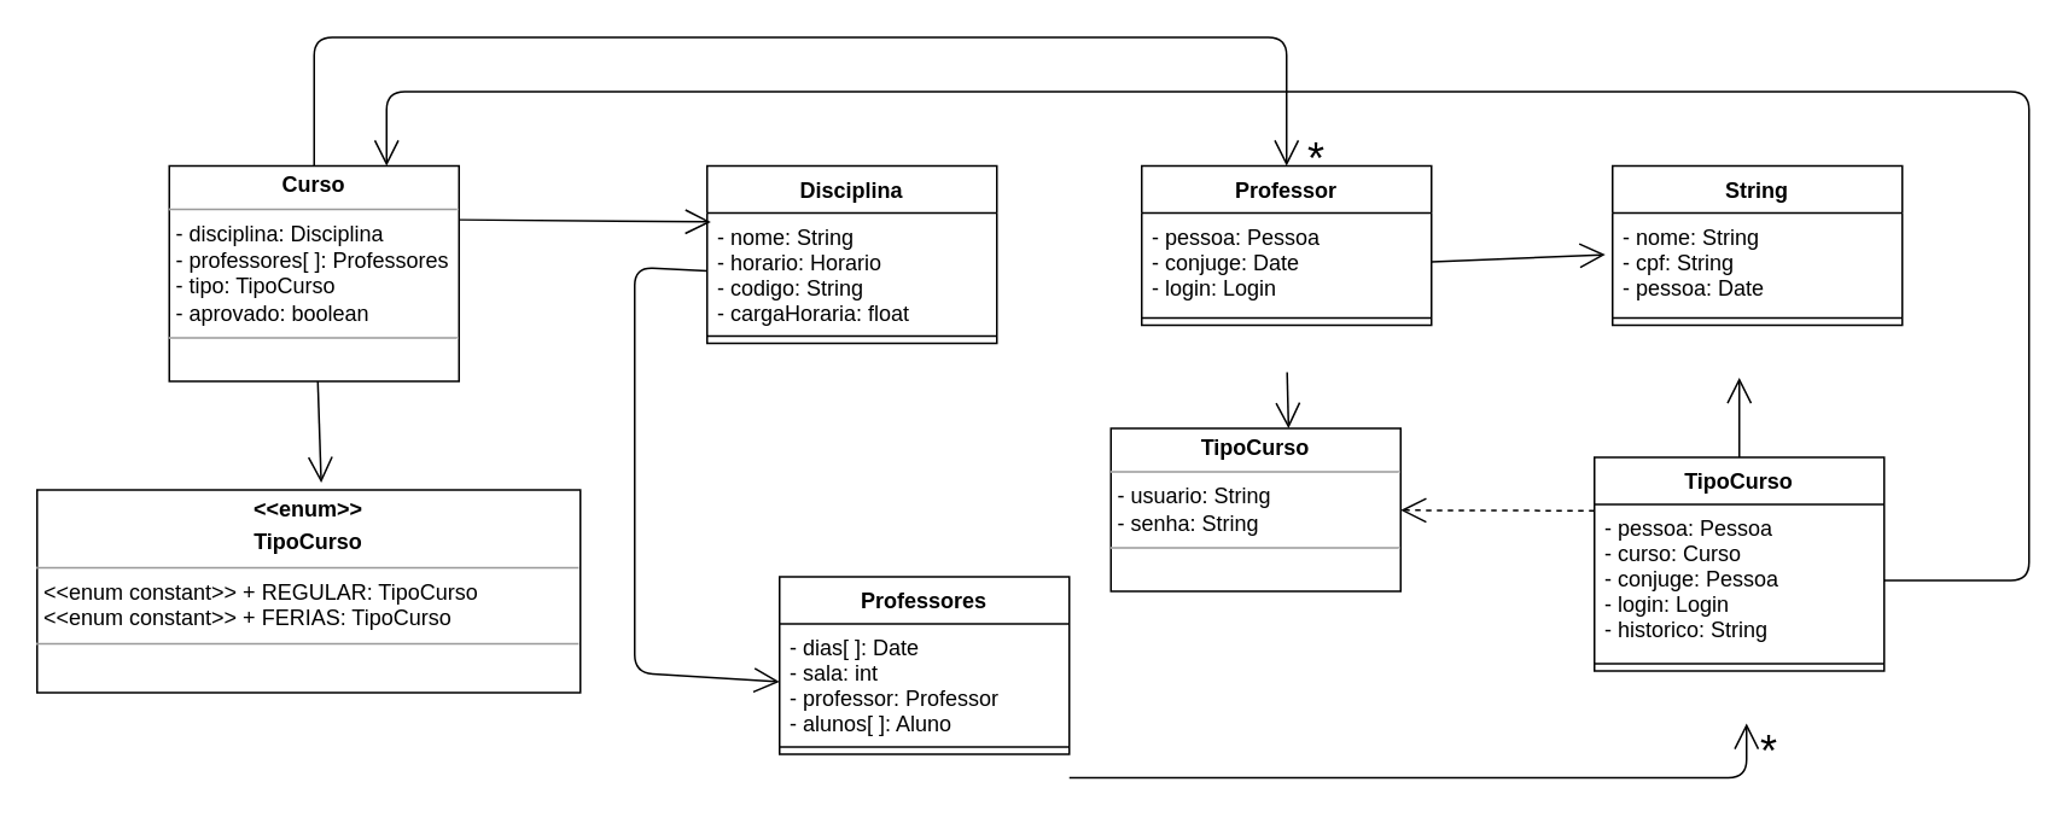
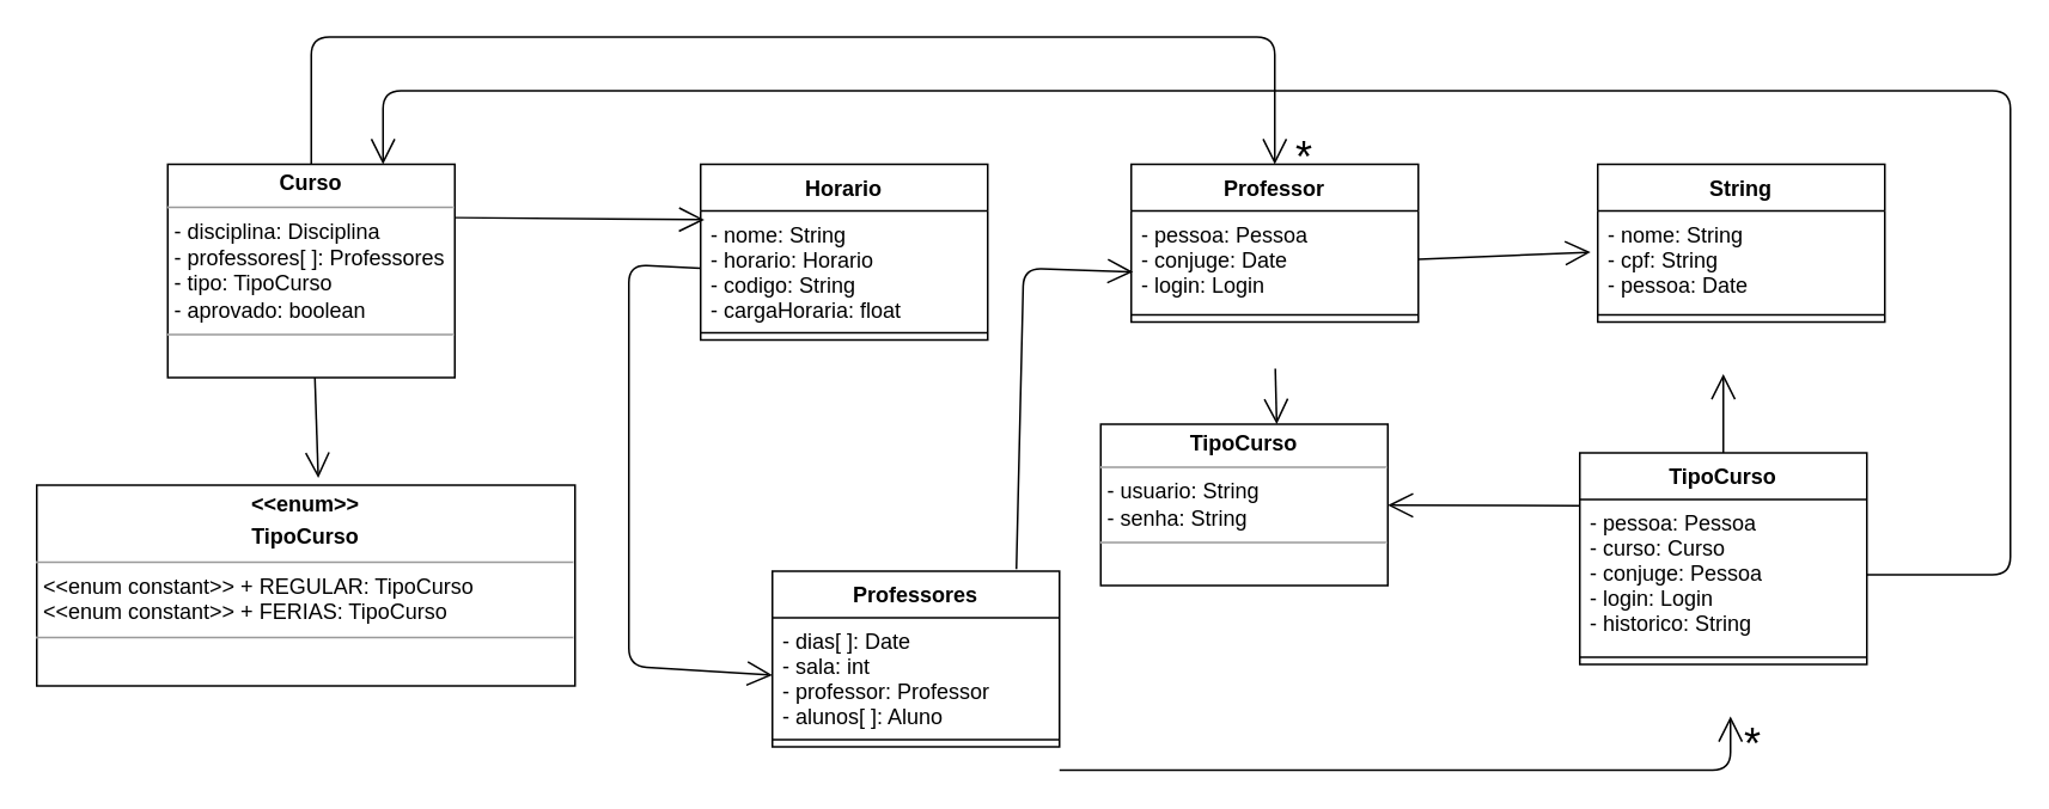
  <mxCell id="0" />
  <mxCell id="1" parent="0" />
  <mxCell id="2" value="String" style="swimlane;fontStyle=1;align=center;verticalAlign=top;childLayout=stackLayout;horizontal=1;startSize=26;horizontalStack=0;resizeParent=1;resizeParentMax=0;resizeLast=0;collapsible=1;marginBottom=0;" parent="1" vertex="1"><mxGeometry x="890" y="91" width="160" height="88" as="geometry" /></mxCell>
  <mxCell id="3" value="- nome: String&#10;- cpf: String&#10;- pessoa: Date&#10;" style="text;strokeColor=none;fillColor=none;align=left;verticalAlign=top;spacingLeft=4;spacingRight=4;overflow=hidden;rotatable=0;points=[[0,0.5],[1,0.5]];portConstraint=eastwest;" parent="2" vertex="1"><mxGeometry y="26" width="160" height="54" as="geometry" /></mxCell>
  <mxCell id="4" value="" style="line;strokeWidth=1;fillColor=none;align=left;verticalAlign=middle;spacingTop=-1;spacingLeft=3;spacingRight=3;rotatable=0;labelPosition=right;points=[];portConstraint=eastwest;" parent="2" vertex="1"><mxGeometry y="80" width="160" height="8" as="geometry" /></mxCell>
  <mxCell id="5" value="Professor" style="swimlane;fontStyle=1;align=center;verticalAlign=top;childLayout=stackLayout;horizontal=1;startSize=26;horizontalStack=0;resizeParent=1;resizeParentMax=0;resizeLast=0;collapsible=1;marginBottom=0;" parent="1" vertex="1"><mxGeometry x="630" y="91" width="160" height="88" as="geometry" /></mxCell>
  <mxCell id="6" value="- pessoa: Pessoa&#10;- conjuge: Date&#10;- login: Login&#10;" style="text;strokeColor=none;fillColor=none;align=left;verticalAlign=top;spacingLeft=4;spacingRight=4;overflow=hidden;rotatable=0;points=[[0,0.5],[1,0.5]];portConstraint=eastwest;" parent="5" vertex="1"><mxGeometry y="26" width="160" height="54" as="geometry" /></mxCell>
  <mxCell id="7" value="" style="line;strokeWidth=1;fillColor=none;align=left;verticalAlign=middle;spacingTop=-1;spacingLeft=3;spacingRight=3;rotatable=0;labelPosition=right;points=[];portConstraint=eastwest;" parent="5" vertex="1"><mxGeometry y="80" width="160" height="8" as="geometry" /></mxCell>
  <mxCell id="8" style="edgeStyle=none;orthogonalLoop=1;jettySize=auto;html=1;exitX=0.5;exitY=0;exitDx=0;exitDy=0;entryX=0.438;entryY=1.115;entryDx=0;entryDy=0;entryPerimeter=0;endArrow=open;endFill=1;endSize=12;fontSize=12;" parent="1" source="10" edge="1"><mxGeometry relative="1" as="geometry"><mxPoint x="960" y="208" as="targetPoint" /></mxGeometry></mxCell>
- <mxCell id="9" style="edgeStyle=none;orthogonalLoop=1;jettySize=auto;html=1;exitX=0;exitY=0.25;exitDx=0;exitDy=0;endArrow=open;endFill=1;endSize=12;fontSize=12;dashed=1;" parent="1" source="10" target="21" edge="1"><mxGeometry relative="1" as="geometry" /></mxCell>
+ <mxCell id="9" style="edgeStyle=none;orthogonalLoop=1;jettySize=auto;html=1;exitX=0;exitY=0.25;exitDx=0;exitDy=0;endArrow=open;endFill=1;endSize=12;fontSize=12;" parent="1" source="10" target="21" edge="1"><mxGeometry relative="1" as="geometry" /></mxCell>
  <mxCell id="10" value="TipoCurso" style="swimlane;fontStyle=1;align=center;verticalAlign=top;childLayout=stackLayout;horizontal=1;startSize=26;horizontalStack=0;resizeParent=1;resizeParentMax=0;resizeLast=0;collapsible=1;marginBottom=0;" parent="1" vertex="1"><mxGeometry x="880" y="252" width="160" height="118" as="geometry" /></mxCell>
  <mxCell id="11" value="- pessoa: Pessoa&#10;- curso: Curso&#10;- conjuge: Pessoa&#10;- login: Login&#10;- historico: String&#10;" style="text;strokeColor=none;fillColor=none;align=left;verticalAlign=top;spacingLeft=4;spacingRight=4;overflow=hidden;rotatable=0;points=[[0,0.5],[1,0.5]];portConstraint=eastwest;" parent="10" vertex="1"><mxGeometry y="26" width="160" height="84" as="geometry" /></mxCell>
  <mxCell id="12" value="" style="line;strokeWidth=1;fillColor=none;align=left;verticalAlign=middle;spacingTop=-1;spacingLeft=3;spacingRight=3;rotatable=0;labelPosition=right;points=[];portConstraint=eastwest;" parent="10" vertex="1"><mxGeometry y="110" width="160" height="8" as="geometry" /></mxCell>
- <mxCell id="13" value="Disciplina" style="swimlane;fontStyle=1;align=center;verticalAlign=top;childLayout=stackLayout;horizontal=1;startSize=26;horizontalStack=0;resizeParent=1;resizeParentMax=0;resizeLast=0;collapsible=1;marginBottom=0;" parent="1" vertex="1"><mxGeometry x="390" y="91" width="160" height="98" as="geometry" /></mxCell>
+ <mxCell id="13" value="Horario" style="swimlane;fontStyle=1;align=center;verticalAlign=top;childLayout=stackLayout;horizontal=1;startSize=26;horizontalStack=0;resizeParent=1;resizeParentMax=0;resizeLast=0;collapsible=1;marginBottom=0;" parent="1" vertex="1"><mxGeometry x="390" y="91" width="160" height="98" as="geometry" /></mxCell>
  <mxCell id="14" value="- nome: String&#10;- horario: Horario&#10;- codigo: String&#10;- cargaHoraria: float&#10;" style="text;strokeColor=none;fillColor=none;align=left;verticalAlign=top;spacingLeft=4;spacingRight=4;overflow=hidden;rotatable=0;points=[[0,0.5],[1,0.5]];portConstraint=eastwest;" parent="13" vertex="1"><mxGeometry y="26" width="160" height="64" as="geometry" /></mxCell>
  <mxCell id="15" value="" style="line;strokeWidth=1;fillColor=none;align=left;verticalAlign=middle;spacingTop=-1;spacingLeft=3;spacingRight=3;rotatable=0;labelPosition=right;points=[];portConstraint=eastwest;" parent="13" vertex="1"><mxGeometry y="90" width="160" height="8" as="geometry" /></mxCell>
+ <mxCell id="16" style="edgeStyle=none;orthogonalLoop=1;jettySize=auto;html=1;exitX=0.85;exitY=-0.012;exitDx=0;exitDy=0;entryX=0.006;entryY=0.63;entryDx=0;entryDy=0;entryPerimeter=0;endArrow=open;endFill=1;endSize=12;fontSize=12;exitPerimeter=0;" parent="1" source="17" target="6" edge="1"><mxGeometry relative="1" as="geometry"><Array as="points"><mxPoint x="570" y="149" /></Array></mxGeometry></mxCell>
  <mxCell id="17" value="Professores" style="swimlane;fontStyle=1;align=center;verticalAlign=top;childLayout=stackLayout;horizontal=1;startSize=26;horizontalStack=0;resizeParent=1;resizeParentMax=0;resizeLast=0;collapsible=1;marginBottom=0;" parent="1" vertex="1"><mxGeometry x="430" y="318" width="160" height="98" as="geometry" /></mxCell>
  <mxCell id="18" value="- dias[ ]: Date&#10;- sala: int&#10;- professor: Professor&#10;- alunos[ ]: Aluno" style="text;strokeColor=none;fillColor=none;align=left;verticalAlign=top;spacingLeft=4;spacingRight=4;overflow=hidden;rotatable=0;points=[[0,0.5],[1,0.5]];portConstraint=eastwest;" parent="17" vertex="1"><mxGeometry y="26" width="160" height="64" as="geometry" /></mxCell>
  <mxCell id="19" value="" style="line;strokeWidth=1;fillColor=none;align=left;verticalAlign=middle;spacingTop=-1;spacingLeft=3;spacingRight=3;rotatable=0;labelPosition=right;points=[];portConstraint=eastwest;" parent="17" vertex="1"><mxGeometry y="90" width="160" height="8" as="geometry" /></mxCell>
  <mxCell id="20" value="*" style="text;html=1;resizable=0;points=[];autosize=1;align=left;verticalAlign=top;spacingTop=-4;fontSize=24;" parent="1" vertex="1"><mxGeometry x="970" y="398" width="20" height="20" as="geometry" /></mxCell>
  <mxCell id="21" value="&lt;p style=&quot;margin: 0px ; margin-top: 4px ; text-align: center&quot;&gt;&lt;b&gt;TipoCurso&lt;/b&gt;&lt;/p&gt;&lt;hr size=&quot;1&quot;&gt;&lt;p style=&quot;margin: 0px ; margin-left: 4px&quot;&gt;- usuario: String&lt;/p&gt;&lt;p style=&quot;margin: 0px ; margin-left: 4px&quot;&gt;- senha: String&lt;/p&gt;&lt;hr size=&quot;1&quot;&gt;&lt;p style=&quot;margin: 0px ; margin-left: 4px&quot;&gt;&lt;br&gt;&lt;/p&gt;" style="verticalAlign=top;align=left;overflow=fill;fontSize=12;fontFamily=Helvetica;html=1;" parent="1" vertex="1"><mxGeometry x="613" y="236" width="160" height="90" as="geometry" /></mxCell>
  <mxCell id="22" value="&lt;p style=&quot;margin: 0px ; margin-top: 4px ; text-align: center&quot;&gt;&lt;b&gt;&amp;lt;&amp;lt;enum&amp;gt;&amp;gt;&lt;/b&gt;&lt;/p&gt;&lt;p style=&quot;margin: 0px ; margin-top: 4px ; text-align: center&quot;&gt;&lt;b&gt;TipoCurso&lt;/b&gt;&lt;/p&gt;&lt;hr size=&quot;1&quot;&gt;&lt;p style=&quot;margin: 0px ; margin-left: 4px&quot;&gt;&amp;lt;&amp;lt;enum constant&amp;gt;&amp;gt; + REGULAR: TipoCurso&lt;/p&gt;&lt;p style=&quot;margin: 0px ; margin-left: 4px&quot;&gt;&amp;lt;&amp;lt;enum constant&amp;gt;&amp;gt; + FERIAS: TipoCurso&lt;/p&gt;&lt;hr size=&quot;1&quot;&gt;&lt;p style=&quot;margin: 0px ; margin-left: 4px&quot;&gt;&lt;br&gt;&lt;/p&gt;&lt;p style=&quot;margin: 0px ; margin-left: 4px&quot;&gt;&lt;br&gt;&lt;/p&gt;" style="verticalAlign=top;align=left;overflow=fill;fontSize=12;fontFamily=Helvetica;html=1;" parent="1" vertex="1"><mxGeometry x="20" y="270" width="300" height="112" as="geometry" /></mxCell>
  <mxCell id="23" style="edgeStyle=none;orthogonalLoop=1;jettySize=auto;html=1;exitX=1;exitY=0.5;exitDx=0;exitDy=0;endArrow=open;endFill=1;endSize=12;fontSize=12;" parent="1" source="6" edge="1"><mxGeometry relative="1" as="geometry"><mxPoint x="886" y="140" as="targetPoint" /></mxGeometry></mxCell>
  <mxCell id="24" style="edgeStyle=none;orthogonalLoop=1;jettySize=auto;html=1;exitX=0;exitY=0.5;exitDx=0;exitDy=0;entryX=0;entryY=0.5;entryDx=0;entryDy=0;endArrow=open;endFill=1;endSize=12;fontSize=12;" parent="1" source="14" target="18" edge="1"><mxGeometry relative="1" as="geometry"><Array as="points"><mxPoint x="350" y="147" /><mxPoint x="350" y="371" /></Array></mxGeometry></mxCell>
  <mxCell id="25" style="edgeStyle=none;orthogonalLoop=1;jettySize=auto;html=1;entryX=0.613;entryY=0;entryDx=0;entryDy=0;endArrow=open;endFill=1;endSize=12;fontSize=12;entryPerimeter=0;" parent="1" target="21" edge="1"><mxGeometry relative="1" as="geometry"><mxPoint x="710.295" y="205" as="sourcePoint" /></mxGeometry></mxCell>
  <mxCell id="26" style="edgeStyle=none;orthogonalLoop=1;jettySize=auto;html=1;entryX=0.523;entryY=-0.036;entryDx=0;entryDy=0;endArrow=open;endFill=1;endSize=12;fontSize=12;entryPerimeter=0;" parent="1" source="29" target="22" edge="1"><mxGeometry relative="1" as="geometry" /></mxCell>
  <mxCell id="27" style="edgeStyle=none;orthogonalLoop=1;jettySize=auto;html=1;exitX=1;exitY=0.25;exitDx=0;exitDy=0;entryX=0.013;entryY=0.077;entryDx=0;entryDy=0;endArrow=open;endFill=1;endSize=12;fontSize=12;entryPerimeter=0;" parent="1" source="29" target="14" edge="1"><mxGeometry relative="1" as="geometry" /></mxCell>
  <mxCell id="28" style="edgeStyle=none;orthogonalLoop=1;jettySize=auto;html=1;exitX=0.5;exitY=0;exitDx=0;exitDy=0;entryX=0.5;entryY=0;entryDx=0;entryDy=0;endArrow=open;endFill=1;endSize=12;fontSize=12;" parent="1" source="29" target="5" edge="1"><mxGeometry relative="1" as="geometry"><Array as="points"><mxPoint x="173" y="20" /><mxPoint x="710" y="20" /></Array></mxGeometry></mxCell>
  <mxCell id="29" value="&lt;p style=&quot;margin: 0px ; margin-top: 4px ; text-align: center&quot;&gt;&lt;b&gt;Curso&lt;/b&gt;&lt;/p&gt;&lt;hr size=&quot;1&quot;&gt;&lt;p style=&quot;margin: 0px ; margin-left: 4px&quot;&gt;- disciplina: Disciplina&lt;/p&gt;&lt;p style=&quot;margin: 0px ; margin-left: 4px&quot;&gt;- professores[ ]: Professores&amp;nbsp;&lt;/p&gt;&lt;p style=&quot;margin: 0px ; margin-left: 4px&quot;&gt;- tipo: TipoCurso&lt;/p&gt;&lt;p style=&quot;margin: 0px ; margin-left: 4px&quot;&gt;- aprovado: boolean&lt;/p&gt;&lt;hr size=&quot;1&quot;&gt;&lt;p style=&quot;margin: 0px ; margin-left: 4px&quot;&gt;&lt;br&gt;&lt;/p&gt;" style="verticalAlign=top;align=left;overflow=fill;fontSize=12;fontFamily=Helvetica;html=1;" parent="1" vertex="1"><mxGeometry x="93" y="91" width="160" height="119" as="geometry" /></mxCell>
  <mxCell id="30" style="edgeStyle=none;orthogonalLoop=1;jettySize=auto;html=1;exitX=1;exitY=0.5;exitDx=0;exitDy=0;entryX=0.75;entryY=0;entryDx=0;entryDy=0;endArrow=open;endFill=1;endSize=12;fontSize=12;" parent="1" source="11" target="29" edge="1"><mxGeometry relative="1" as="geometry"><Array as="points"><mxPoint x="1120" y="320" /><mxPoint x="1120" y="50" /><mxPoint x="213" y="50" /></Array></mxGeometry></mxCell>
  <mxCell id="31" style="edgeStyle=none;orthogonalLoop=1;jettySize=auto;html=1;exitX=1;exitY=0.5;exitDx=0;exitDy=0;entryX=0.525;entryY=1.115;entryDx=0;entryDy=0;entryPerimeter=0;endArrow=open;endFill=1;endSize=12;fontSize=12;" parent="1" edge="1"><mxGeometry relative="1" as="geometry"><Array as="points"><mxPoint x="964" y="429" /></Array><mxPoint x="590" y="429" as="sourcePoint" /><mxPoint x="964" y="399" as="targetPoint" /></mxGeometry></mxCell>
  <mxCell id="32" value="*" style="text;html=1;resizable=0;points=[];autosize=1;align=left;verticalAlign=top;spacingTop=-4;fontSize=24;" parent="1" vertex="1"><mxGeometry x="720" y="71" width="20" height="20" as="geometry" /></mxCell>
